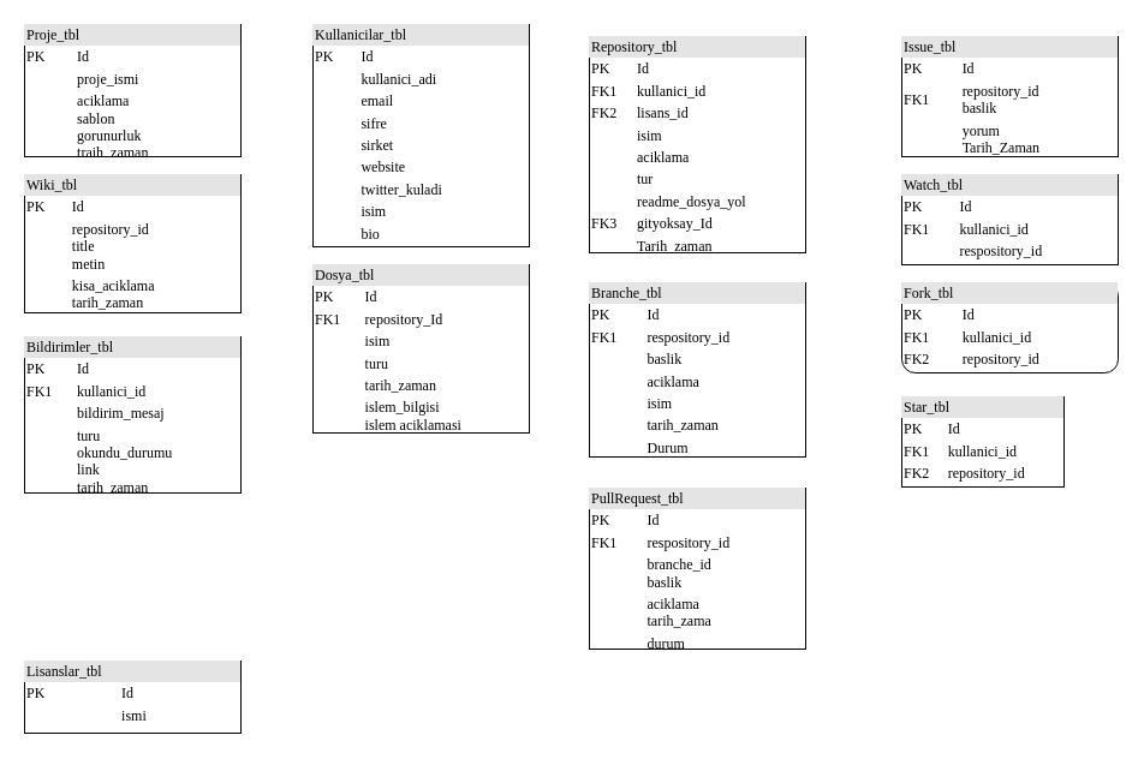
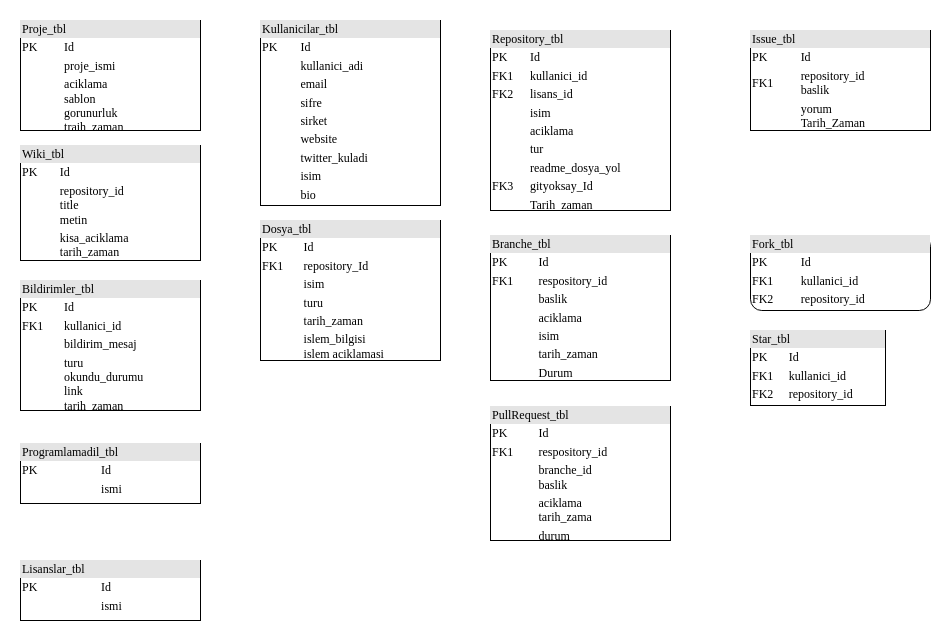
  <mxCell id="0" />
  <mxCell id="1" parent="0" />
  <mxCell id="2" value="&lt;div style=&quot;box-sizing: border-box ; width: 100% ; background: #e4e4e4 ; padding: 2px&quot;&gt;Proje_tbl&lt;/div&gt;&lt;table style=&quot;width: 100% ; font-size: 1em&quot; cellpadding=&quot;2&quot; cellspacing=&quot;0&quot;&gt;&lt;tbody&gt;&lt;tr&gt;&lt;td&gt;PK&lt;/td&gt;&lt;td&gt;Id&lt;/td&gt;&lt;/tr&gt;&lt;tr&gt;&lt;td&gt;&lt;br&gt;&lt;/td&gt;&lt;td&gt;proje_ismi&lt;/td&gt;&lt;/tr&gt;&lt;tr&gt;&lt;td&gt;&lt;/td&gt;&lt;td&gt;aciklama&lt;br&gt;sablon&lt;br&gt;gorunurluk&lt;br&gt;traih_zaman&lt;br&gt;&lt;br&gt;&lt;/td&gt;&lt;/tr&gt;&lt;/tbody&gt;&lt;/table&gt;" style="verticalAlign=top;align=left;overflow=fill;html=1;rounded=0;shadow=0;comic=0;labelBackgroundColor=none;strokeWidth=1;fontFamily=Verdana;fontSize=12" parent="1" vertex="1"><mxGeometry x="20" y="20" width="180" height="110" as="geometry" /></mxCell>
  <mxCell id="3" value="&lt;div style=&quot;box-sizing: border-box ; width: 100% ; background: #e4e4e4 ; padding: 2px&quot;&gt;Dosya_tbl&lt;/div&gt;&lt;table style=&quot;width: 100% ; font-size: 1em&quot; cellpadding=&quot;2&quot; cellspacing=&quot;0&quot;&gt;&lt;tbody&gt;&lt;tr&gt;&lt;td&gt;PK&lt;/td&gt;&lt;td&gt;Id&lt;/td&gt;&lt;/tr&gt;&lt;tr&gt;&lt;td&gt;FK1&lt;/td&gt;&lt;td&gt;repository_Id&lt;/td&gt;&lt;/tr&gt;&lt;tr&gt;&lt;td&gt;&lt;/td&gt;&lt;td&gt;isim&lt;/td&gt;&lt;/tr&gt;&lt;tr&gt;&lt;td&gt;&lt;br&gt;&lt;/td&gt;&lt;td&gt;turu&lt;/td&gt;&lt;/tr&gt;&lt;tr&gt;&lt;td&gt;&lt;br&gt;&lt;/td&gt;&lt;td&gt;tarih_zaman&lt;/td&gt;&lt;/tr&gt;&lt;tr&gt;&lt;td&gt;&lt;br&gt;&lt;/td&gt;&lt;td&gt;islem_bilgisi&lt;br&gt;islem aciklamasi&lt;br&gt;&lt;br&gt;&lt;/td&gt;&lt;/tr&gt;&lt;/tbody&gt;&lt;/table&gt;" style="verticalAlign=top;align=left;overflow=fill;html=1;rounded=0;shadow=0;comic=0;labelBackgroundColor=none;strokeWidth=1;fontFamily=Verdana;fontSize=12" parent="1" vertex="1"><mxGeometry x="260" y="220" width="180" height="140" as="geometry" /></mxCell>
+ <mxCell id="4" value="&lt;div style=&quot;box-sizing: border-box ; width: 100% ; background: #e4e4e4 ; padding: 2px&quot;&gt;Programlamadil_tbl&lt;/div&gt;&lt;table style=&quot;width: 100% ; font-size: 1em&quot; cellpadding=&quot;2&quot; cellspacing=&quot;0&quot;&gt;&lt;tbody&gt;&lt;tr&gt;&lt;td&gt;PK&lt;/td&gt;&lt;td&gt;Id&lt;/td&gt;&lt;/tr&gt;&lt;tr&gt;&lt;td&gt;&lt;br&gt;&lt;/td&gt;&lt;td&gt;ismi&lt;/td&gt;&lt;/tr&gt;&lt;/tbody&gt;&lt;/table&gt;" style="verticalAlign=top;align=left;overflow=fill;html=1;rounded=0;shadow=0;comic=0;labelBackgroundColor=none;strokeWidth=1;fontFamily=Verdana;fontSize=12" parent="1" vertex="1"><mxGeometry x="20" y="443" width="180" height="60" as="geometry" /></mxCell>
  <mxCell id="5" value="&lt;div style=&quot;box-sizing: border-box ; width: 100% ; background: #e4e4e4 ; padding: 2px&quot;&gt;Bildirimler_tbl&lt;/div&gt;&lt;table style=&quot;width: 100% ; font-size: 1em&quot; cellpadding=&quot;2&quot; cellspacing=&quot;0&quot;&gt;&lt;tbody&gt;&lt;tr&gt;&lt;td&gt;PK&lt;/td&gt;&lt;td&gt;Id&lt;/td&gt;&lt;/tr&gt;&lt;tr&gt;&lt;td&gt;FK1&lt;/td&gt;&lt;td&gt;kullanici_id&lt;/td&gt;&lt;/tr&gt;&lt;tr&gt;&lt;td&gt;&lt;/td&gt;&lt;td&gt;bildirim_mesaj&lt;/td&gt;&lt;/tr&gt;&lt;tr&gt;&lt;td&gt;&lt;br&gt;&lt;/td&gt;&lt;td&gt;turu&lt;br&gt;okundu_durumu&lt;br&gt;link&lt;br&gt;tarih_zaman&lt;/td&gt;&lt;/tr&gt;&lt;/tbody&gt;&lt;/table&gt;" style="verticalAlign=top;align=left;overflow=fill;html=1;rounded=0;shadow=0;comic=0;labelBackgroundColor=none;strokeWidth=1;fontFamily=Verdana;fontSize=12" parent="1" vertex="1"><mxGeometry x="20" y="280" width="180" height="130" as="geometry" /></mxCell>
  <mxCell id="6" value="&lt;div style=&quot;box-sizing: border-box ; width: 100% ; background: #e4e4e4 ; padding: 2px&quot;&gt;Wiki_tbl&lt;/div&gt;&lt;table style=&quot;width: 100% ; font-size: 1em&quot; cellpadding=&quot;2&quot; cellspacing=&quot;0&quot;&gt;&lt;tbody&gt;&lt;tr&gt;&lt;td&gt;PK&lt;/td&gt;&lt;td&gt;Id&lt;/td&gt;&lt;/tr&gt;&lt;tr&gt;&lt;td&gt;&lt;br&gt;&lt;/td&gt;&lt;td&gt;repository_id&lt;br&gt;title&lt;br&gt;metin&lt;/td&gt;&lt;/tr&gt;&lt;tr&gt;&lt;td&gt;&lt;/td&gt;&lt;td&gt;kisa_aciklama&lt;br&gt;tarih_zaman&lt;/td&gt;&lt;/tr&gt;&lt;/tbody&gt;&lt;/table&gt;" style="verticalAlign=top;align=left;overflow=fill;html=1;rounded=0;shadow=0;comic=0;labelBackgroundColor=none;strokeWidth=1;fontFamily=Verdana;fontSize=12" parent="1" vertex="1"><mxGeometry x="20" y="145" width="180" height="115" as="geometry" /></mxCell>
  <mxCell id="7" value="&lt;div style=&quot;box-sizing: border-box ; width: 100% ; background: #e4e4e4 ; padding: 2px&quot;&gt;Branche_tbl&lt;/div&gt;&lt;table style=&quot;width: 100% ; font-size: 1em&quot; cellpadding=&quot;2&quot; cellspacing=&quot;0&quot;&gt;&lt;tbody&gt;&lt;tr&gt;&lt;td&gt;PK&lt;/td&gt;&lt;td&gt;Id&lt;/td&gt;&lt;/tr&gt;&lt;tr&gt;&lt;td&gt;FK1&lt;/td&gt;&lt;td&gt;respository_id&lt;/td&gt;&lt;/tr&gt;&lt;tr&gt;&lt;td&gt;&lt;/td&gt;&lt;td&gt;baslik&lt;/td&gt;&lt;/tr&gt;&lt;tr&gt;&lt;td&gt;&lt;br&gt;&lt;/td&gt;&lt;td&gt;aciklama&lt;/td&gt;&lt;/tr&gt;&lt;tr&gt;&lt;td&gt;&lt;br&gt;&lt;/td&gt;&lt;td&gt;isim&lt;/td&gt;&lt;/tr&gt;&lt;tr&gt;&lt;td&gt;&lt;br&gt;&lt;/td&gt;&lt;td&gt;tarih_zaman&lt;/td&gt;&lt;/tr&gt;&lt;tr&gt;&lt;td&gt;&lt;br&gt;&lt;/td&gt;&lt;td&gt;Durum&lt;/td&gt;&lt;/tr&gt;&lt;tr&gt;&lt;td&gt;&lt;/td&gt;&lt;td&gt;&lt;/td&gt;&lt;/tr&gt;&lt;/tbody&gt;&lt;/table&gt;" style="verticalAlign=top;align=left;overflow=fill;html=1;rounded=0;shadow=0;comic=0;labelBackgroundColor=none;strokeWidth=1;fontFamily=Verdana;fontSize=12" parent="1" vertex="1"><mxGeometry x="490" y="235" width="180" height="145" as="geometry" /></mxCell>
  <mxCell id="8" value="&lt;div style=&quot;box-sizing: border-box ; width: 100% ; background: #e4e4e4 ; padding: 2px&quot;&gt;Fork_tbl&lt;/div&gt;&lt;table style=&quot;width: 100% ; font-size: 1em&quot; cellpadding=&quot;2&quot; cellspacing=&quot;0&quot;&gt;&lt;tbody&gt;&lt;tr&gt;&lt;td&gt;PK&lt;/td&gt;&lt;td&gt;Id&lt;/td&gt;&lt;/tr&gt;&lt;tr&gt;&lt;td&gt;FK1&lt;/td&gt;&lt;td&gt;kullanici_id&lt;/td&gt;&lt;/tr&gt;&lt;tr&gt;&lt;td&gt;FK2&lt;/td&gt;&lt;td&gt;repository_id&lt;/td&gt;&lt;/tr&gt;&lt;tr&gt;&lt;td&gt;&lt;/td&gt;&lt;td&gt;&lt;/td&gt;&lt;/tr&gt;&lt;/tbody&gt;&lt;/table&gt;" style="verticalAlign=top;align=left;overflow=fill;html=1;shadow=0;comic=0;labelBackgroundColor=none;strokeWidth=1;fontFamily=Verdana;fontSize=12;rounded=1;" parent="1" vertex="1"><mxGeometry x="750" y="235" width="180" height="75" as="geometry" /></mxCell>
  <mxCell id="9" value="&lt;div style=&quot;box-sizing: border-box ; width: 100% ; background: #e4e4e4 ; padding: 2px&quot;&gt;Kullanicilar_tbl&lt;/div&gt;&lt;table style=&quot;width: 100% ; font-size: 1em&quot; cellpadding=&quot;2&quot; cellspacing=&quot;0&quot;&gt;&lt;tbody&gt;&lt;tr&gt;&lt;td&gt;PK&lt;/td&gt;&lt;td&gt;Id&lt;/td&gt;&lt;/tr&gt;&lt;tr&gt;&lt;td&gt;&lt;br&gt;&lt;/td&gt;&lt;td&gt;kullanici_adi&lt;/td&gt;&lt;/tr&gt;&lt;tr&gt;&lt;td&gt;&lt;/td&gt;&lt;td&gt;email&lt;/td&gt;&lt;/tr&gt;&lt;tr&gt;&lt;td&gt;&lt;br&gt;&lt;/td&gt;&lt;td&gt;sifre&lt;/td&gt;&lt;/tr&gt;&lt;tr&gt;&lt;td&gt;&lt;br&gt;&lt;/td&gt;&lt;td&gt;sirket&lt;/td&gt;&lt;/tr&gt;&lt;tr&gt;&lt;td&gt;&lt;br&gt;&lt;/td&gt;&lt;td&gt;website&lt;/td&gt;&lt;/tr&gt;&lt;tr&gt;&lt;td&gt;&lt;br&gt;&lt;/td&gt;&lt;td&gt;twitter_kuladi&lt;/td&gt;&lt;/tr&gt;&lt;tr&gt;&lt;td&gt;&lt;br&gt;&lt;/td&gt;&lt;td&gt;isim&lt;/td&gt;&lt;/tr&gt;&lt;tr&gt;&lt;td&gt;&lt;br&gt;&lt;/td&gt;&lt;td&gt;bio&lt;/td&gt;&lt;/tr&gt;&lt;/tbody&gt;&lt;/table&gt;" style="verticalAlign=top;align=left;overflow=fill;html=1;rounded=0;shadow=0;comic=0;labelBackgroundColor=none;strokeWidth=1;fontFamily=Verdana;fontSize=12" parent="1" vertex="1"><mxGeometry x="260" y="20" width="180" height="185" as="geometry" /></mxCell>
- <mxCell id="10" value="&lt;div style=&quot;box-sizing: border-box ; width: 100% ; background: #e4e4e4 ; padding: 2px&quot;&gt;Watch_tbl&lt;/div&gt;&lt;table style=&quot;width: 100% ; font-size: 1em&quot; cellpadding=&quot;2&quot; cellspacing=&quot;0&quot;&gt;&lt;tbody&gt;&lt;tr&gt;&lt;td&gt;PK&lt;/td&gt;&lt;td&gt;Id&lt;/td&gt;&lt;/tr&gt;&lt;tr&gt;&lt;td&gt;FK1&lt;/td&gt;&lt;td&gt;kullanici_id&lt;/td&gt;&lt;/tr&gt;&lt;tr&gt;&lt;td&gt;&lt;/td&gt;&lt;td&gt;respository_id&lt;/td&gt;&lt;/tr&gt;&lt;/tbody&gt;&lt;/table&gt;" style="verticalAlign=top;align=left;overflow=fill;html=1;rounded=0;shadow=0;comic=0;labelBackgroundColor=none;strokeWidth=1;fontFamily=Verdana;fontSize=12" parent="1" vertex="1"><mxGeometry x="750" y="145" width="180" height="75" as="geometry" /></mxCell>
  <mxCell id="11" value="&lt;div style=&quot;box-sizing: border-box ; width: 100% ; background: #e4e4e4 ; padding: 2px&quot;&gt;Repository_tbl&lt;/div&gt;&lt;table style=&quot;width: 100% ; font-size: 1em&quot; cellpadding=&quot;2&quot; cellspacing=&quot;0&quot;&gt;&lt;tbody&gt;&lt;tr&gt;&lt;td&gt;PK&lt;/td&gt;&lt;td&gt;Id&lt;/td&gt;&lt;/tr&gt;&lt;tr&gt;&lt;td&gt;FK1&lt;/td&gt;&lt;td&gt;kullanici_id&lt;/td&gt;&lt;/tr&gt;&lt;tr&gt;&lt;td&gt;FK2&lt;/td&gt;&lt;td&gt;lisans_id&lt;/td&gt;&lt;/tr&gt;&lt;tr&gt;&lt;td&gt;&lt;br&gt;&lt;/td&gt;&lt;td&gt;isim&lt;/td&gt;&lt;/tr&gt;&lt;tr&gt;&lt;td&gt;&lt;br&gt;&lt;/td&gt;&lt;td&gt;aciklama&lt;/td&gt;&lt;/tr&gt;&lt;tr&gt;&lt;td&gt;&lt;br&gt;&lt;/td&gt;&lt;td&gt;tur&lt;/td&gt;&lt;/tr&gt;&lt;tr&gt;&lt;td&gt;&lt;br&gt;&lt;/td&gt;&lt;td&gt;readme_dosya_yol&lt;/td&gt;&lt;/tr&gt;&lt;tr&gt;&lt;td&gt;FK3&lt;/td&gt;&lt;td&gt;gityoksay_Id&lt;/td&gt;&lt;/tr&gt;&lt;tr&gt;&lt;td&gt;&lt;br&gt;&lt;/td&gt;&lt;td&gt;Tarih_zaman&lt;/td&gt;&lt;/tr&gt;&lt;tr&gt;&lt;td&gt;&lt;/td&gt;&lt;td&gt;&lt;/td&gt;&lt;/tr&gt;&lt;/tbody&gt;&lt;/table&gt;" style="verticalAlign=top;align=left;overflow=fill;html=1;rounded=0;shadow=0;comic=0;labelBackgroundColor=none;strokeWidth=1;fontFamily=Verdana;fontSize=12" parent="1" vertex="1"><mxGeometry x="490" y="30" width="180" height="180" as="geometry" /></mxCell>
  <mxCell id="12" value="&lt;div style=&quot;box-sizing: border-box ; width: 100% ; background: #e4e4e4 ; padding: 2px&quot;&gt;Issue_tbl&lt;/div&gt;&lt;table style=&quot;width: 100% ; font-size: 1em&quot; cellpadding=&quot;2&quot; cellspacing=&quot;0&quot;&gt;&lt;tbody&gt;&lt;tr&gt;&lt;td&gt;PK&lt;/td&gt;&lt;td&gt;Id&lt;/td&gt;&lt;/tr&gt;&lt;tr&gt;&lt;td&gt;FK1&lt;/td&gt;&lt;td&gt;repository_id&lt;br&gt;baslik&lt;/td&gt;&lt;/tr&gt;&lt;tr&gt;&lt;td&gt;&lt;/td&gt;&lt;td&gt;yorum&lt;br&gt;Tarih_Zaman&lt;/td&gt;&lt;/tr&gt;&lt;/tbody&gt;&lt;/table&gt;" style="verticalAlign=top;align=left;overflow=fill;html=1;rounded=0;shadow=0;comic=0;labelBackgroundColor=none;strokeWidth=1;fontFamily=Verdana;fontSize=12" parent="1" vertex="1"><mxGeometry x="750" y="30" width="180" height="100" as="geometry" /></mxCell>
- <mxCell id="13" value="&lt;div style=&quot;box-sizing: border-box ; width: 100% ; background: #e4e4e4 ; padding: 2px&quot;&gt;Lisanslar_tbl&lt;/div&gt;&lt;table style=&quot;width: 100% ; font-size: 1em&quot; cellpadding=&quot;2&quot; cellspacing=&quot;0&quot;&gt;&lt;tbody&gt;&lt;tr&gt;&lt;td&gt;PK&lt;/td&gt;&lt;td&gt;Id&lt;/td&gt;&lt;/tr&gt;&lt;tr&gt;&lt;td&gt;&lt;br&gt;&lt;/td&gt;&lt;td&gt;ismi&lt;/td&gt;&lt;/tr&gt;&lt;tr&gt;&lt;td&gt;&lt;/td&gt;&lt;td&gt;&lt;/td&gt;&lt;/tr&gt;&lt;/tbody&gt;&lt;/table&gt;" style="verticalAlign=top;align=left;overflow=fill;html=1;rounded=0;shadow=0;comic=0;labelBackgroundColor=none;strokeWidth=1;fontFamily=Verdana;fontSize=12" parent="1" vertex="1"><mxGeometry x="20" y="550" width="180" height="60" as="geometry" /></mxCell>
+ <mxCell id="13" value="&lt;div style=&quot;box-sizing: border-box ; width: 100% ; background: #e4e4e4 ; padding: 2px&quot;&gt;Lisanslar_tbl&lt;/div&gt;&lt;table style=&quot;width: 100% ; font-size: 1em&quot; cellpadding=&quot;2&quot; cellspacing=&quot;0&quot;&gt;&lt;tbody&gt;&lt;tr&gt;&lt;td&gt;PK&lt;/td&gt;&lt;td&gt;Id&lt;/td&gt;&lt;/tr&gt;&lt;tr&gt;&lt;td&gt;&lt;br&gt;&lt;/td&gt;&lt;td&gt;ismi&lt;/td&gt;&lt;/tr&gt;&lt;tr&gt;&lt;td&gt;&lt;/td&gt;&lt;td&gt;&lt;/td&gt;&lt;/tr&gt;&lt;/tbody&gt;&lt;/table&gt;" style="verticalAlign=top;align=left;overflow=fill;html=1;rounded=0;shadow=0;comic=0;labelBackgroundColor=none;strokeWidth=1;fontFamily=Verdana;fontSize=12" parent="1" vertex="1"><mxGeometry x="20" y="560" width="180" height="60" as="geometry" /></mxCell>
  <mxCell id="14" value="&lt;div style=&quot;box-sizing: border-box ; width: 100% ; background: #e4e4e4 ; padding: 2px&quot;&gt;Star_tbl&lt;/div&gt;&lt;table style=&quot;width: 100% ; font-size: 1em&quot; cellpadding=&quot;2&quot; cellspacing=&quot;0&quot;&gt;&lt;tbody&gt;&lt;tr&gt;&lt;td&gt;PK&lt;/td&gt;&lt;td&gt;Id&lt;/td&gt;&lt;/tr&gt;&lt;tr&gt;&lt;td&gt;FK1&lt;/td&gt;&lt;td&gt;kullanici_id&lt;/td&gt;&lt;/tr&gt;&lt;tr&gt;&lt;td&gt;FK2&lt;/td&gt;&lt;td&gt;repository_id&lt;/td&gt;&lt;/tr&gt;&lt;tr&gt;&lt;td&gt;&lt;/td&gt;&lt;td&gt;&lt;/td&gt;&lt;/tr&gt;&lt;/tbody&gt;&lt;/table&gt;" style="verticalAlign=top;align=left;overflow=fill;html=1;rounded=0;shadow=0;comic=0;labelBackgroundColor=none;strokeWidth=1;fontFamily=Verdana;fontSize=12" vertex="1" parent="1"><mxGeometry x="750" y="330" width="135" height="75" as="geometry" /></mxCell>
  <mxCell id="15" value="&lt;div style=&quot;box-sizing: border-box ; width: 100% ; background: #e4e4e4 ; padding: 2px&quot;&gt;PullRequest_tbl&lt;/div&gt;&lt;table style=&quot;width: 100% ; font-size: 1em&quot; cellpadding=&quot;2&quot; cellspacing=&quot;0&quot;&gt;&lt;tbody&gt;&lt;tr&gt;&lt;td&gt;PK&lt;/td&gt;&lt;td&gt;Id&lt;/td&gt;&lt;/tr&gt;&lt;tr&gt;&lt;td&gt;FK1&lt;/td&gt;&lt;td&gt;respository_id&lt;/td&gt;&lt;/tr&gt;&lt;tr&gt;&lt;td&gt;&lt;br&gt;&lt;br&gt;&lt;/td&gt;&lt;td&gt;branche_id&lt;br&gt;baslik&lt;/td&gt;&lt;/tr&gt;&lt;tr&gt;&lt;td&gt;&lt;br&gt;&lt;/td&gt;&lt;td&gt;aciklama&lt;br&gt;tarih_zama&lt;/td&gt;&lt;/tr&gt;&lt;tr&gt;&lt;td&gt;&lt;br&gt;&lt;/td&gt;&lt;td&gt;durum&lt;/td&gt;&lt;/tr&gt;&lt;/tbody&gt;&lt;/table&gt;" style="verticalAlign=top;align=left;overflow=fill;html=1;rounded=0;shadow=0;comic=0;labelBackgroundColor=none;strokeWidth=1;fontFamily=Verdana;fontSize=12" vertex="1" parent="1"><mxGeometry x="490" y="406" width="180" height="134" as="geometry" /></mxCell>
